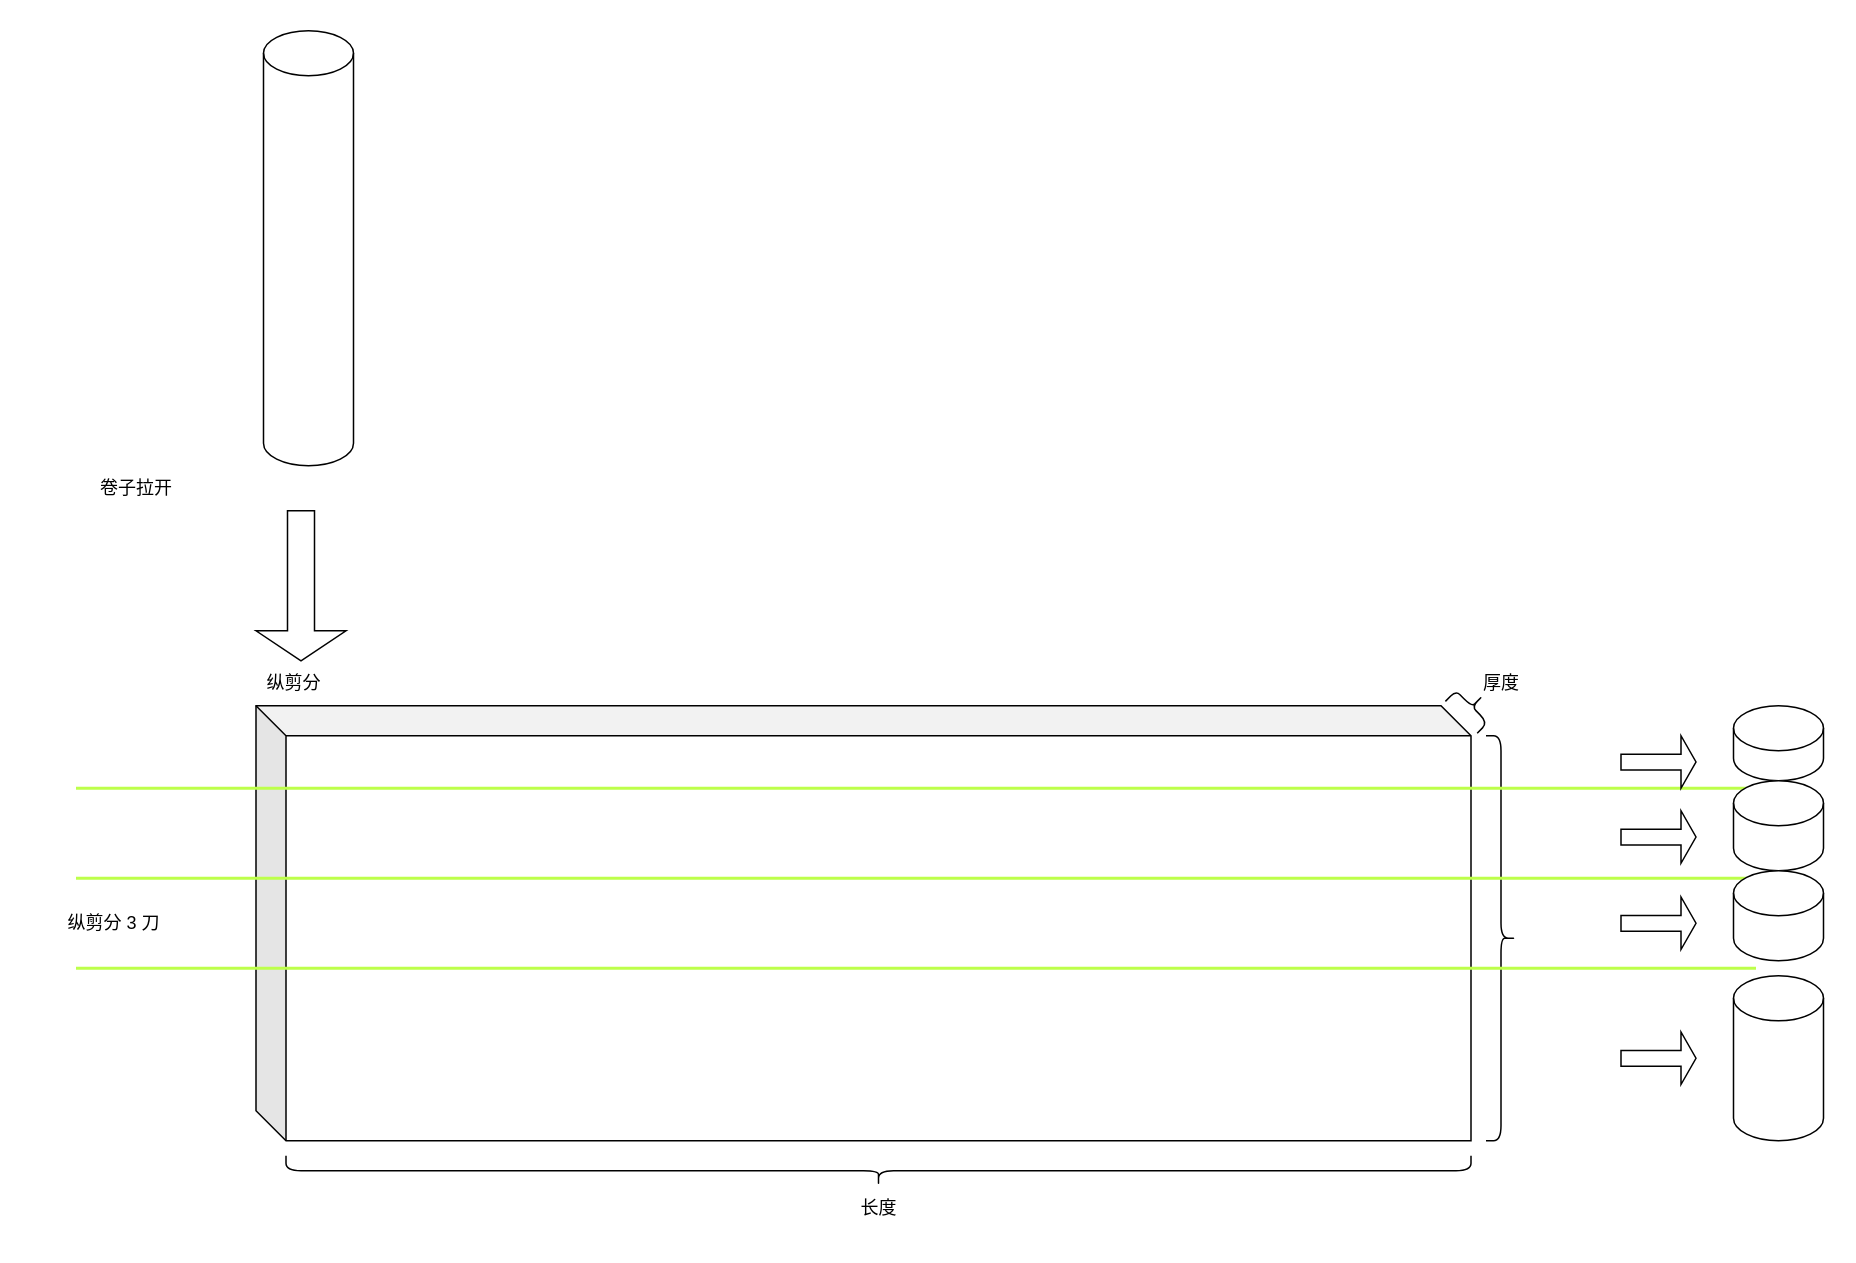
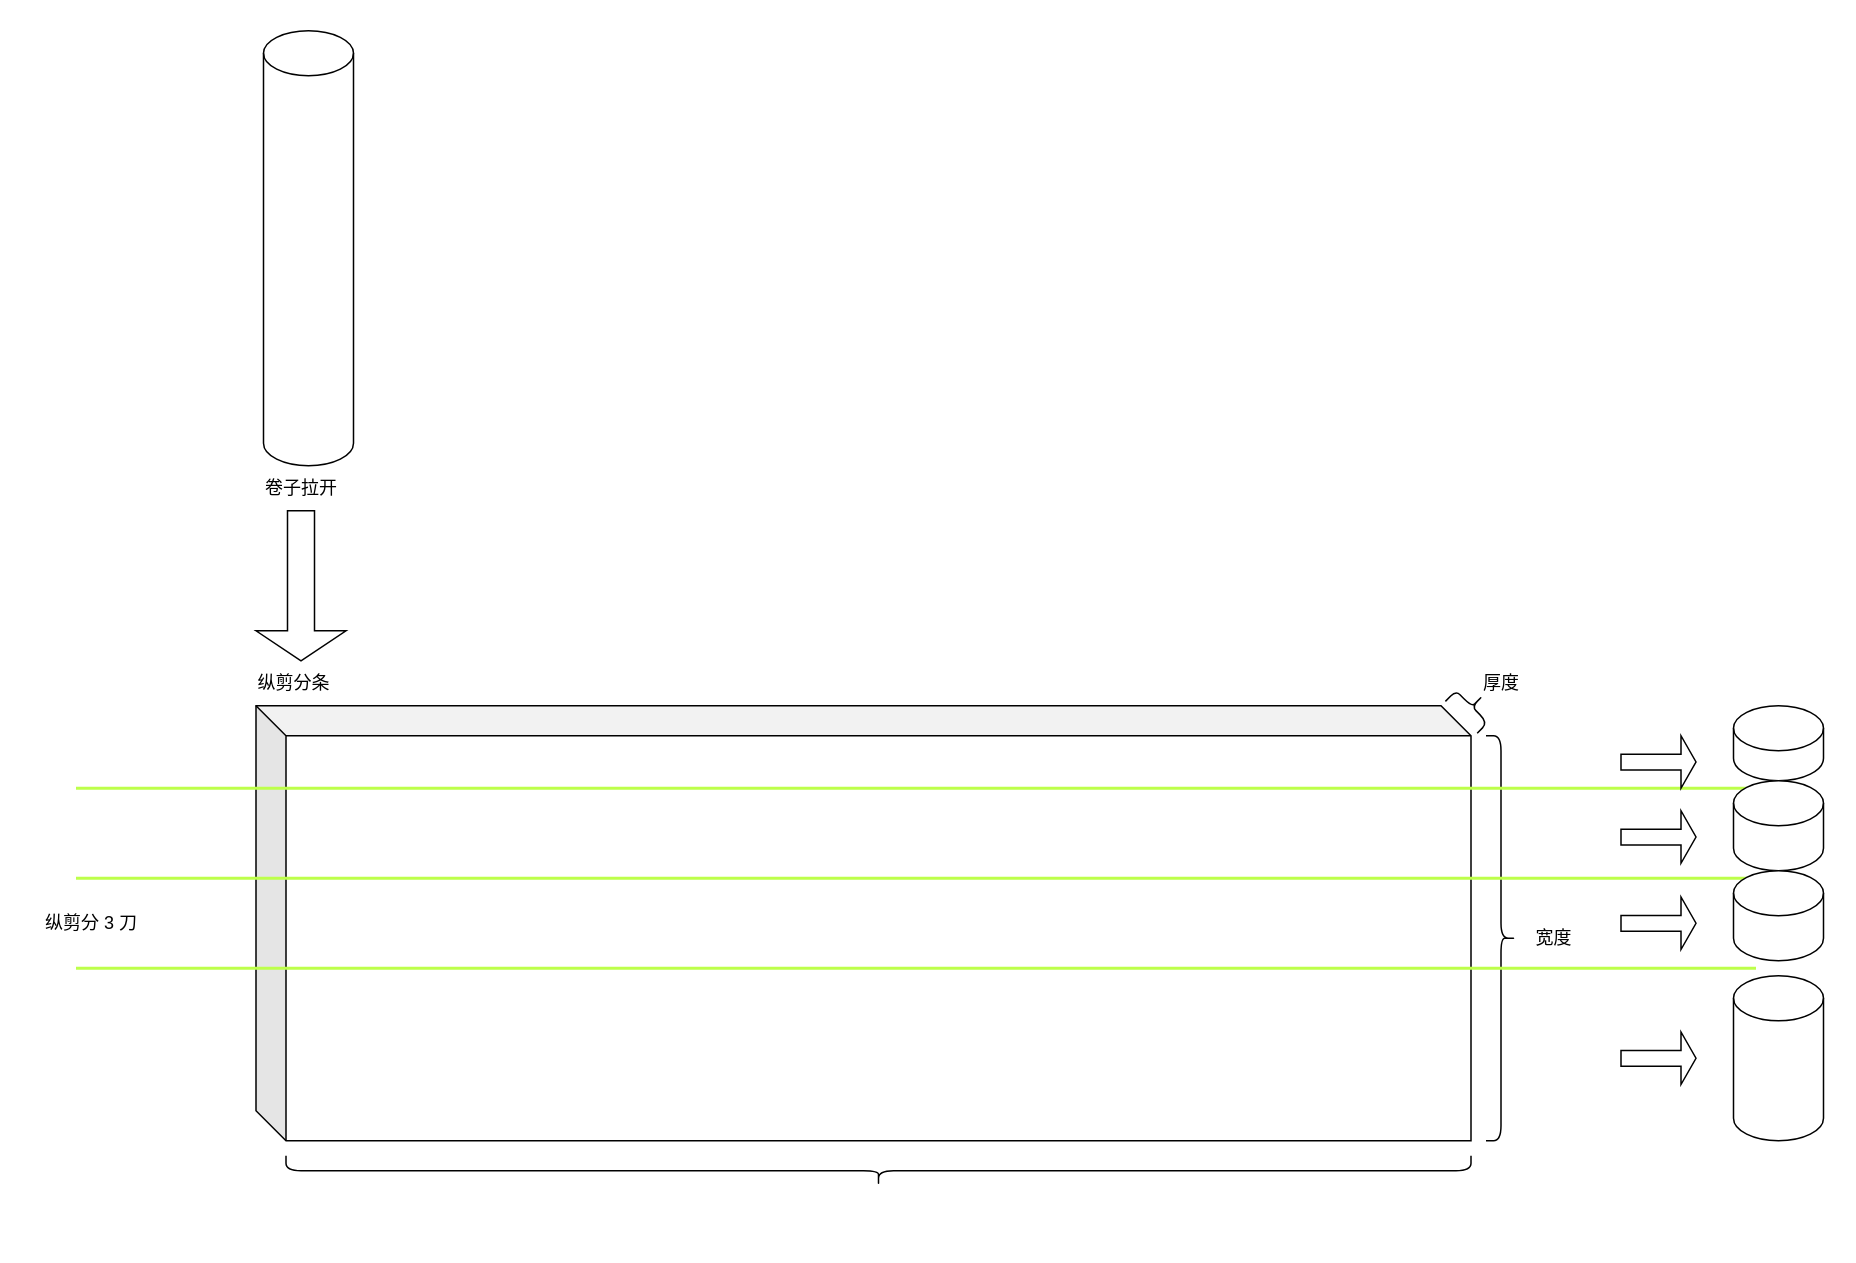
  <mxCell id="0" />
  <mxCell id="1" parent="0" />
  <mxCell id="2" value="" style="shape=cube;whiteSpace=wrap;html=1;boundedLbl=1;backgroundOutline=1;darkOpacity=0.05;darkOpacity2=0.1;" vertex="1" parent="1"><mxGeometry x="170" y="470" width="810" height="290" as="geometry" /></mxCell>
  <mxCell id="3" value="" style="shape=curlyBracket;whiteSpace=wrap;html=1;rounded=1;flipH=1;" vertex="1" parent="1"><mxGeometry x="990" y="490" width="20" height="270" as="geometry" /></mxCell>
+ <mxCell id="4" value="宽度" style="text;html=1;align=center;verticalAlign=middle;resizable=0;points=[];autosize=1;strokeColor=none;fillColor=none;" vertex="1" parent="1"><mxGeometry x="1010" y="610" width="50" height="30" as="geometry" /></mxCell>
  <mxCell id="5" value="" style="shape=curlyBracket;whiteSpace=wrap;html=1;rounded=1;flipH=1;direction=north;" vertex="1" parent="1"><mxGeometry x="190" y="770" width="790" height="20" as="geometry" /></mxCell>
- <mxCell id="6" value="长度" style="text;html=1;align=center;verticalAlign=middle;resizable=0;points=[];autosize=1;strokeColor=none;fillColor=none;" vertex="1" parent="1"><mxGeometry x="560" y="790" width="50" height="30" as="geometry" /></mxCell>
  <mxCell id="7" value="" style="shape=curlyBracket;whiteSpace=wrap;html=1;rounded=1;rotation=135;" vertex="1" parent="1"><mxGeometry x="970.61" y="455.61" width="20" height="30" as="geometry" /></mxCell>
  <mxCell id="8" value="厚度" style="text;html=1;align=center;verticalAlign=middle;resizable=0;points=[];autosize=1;strokeColor=none;fillColor=none;" vertex="1" parent="1"><mxGeometry x="975" y="440" width="50" height="30" as="geometry" /></mxCell>
  <mxCell id="9" value="" style="line;strokeWidth=2;html=1;strokeColor=#BDFF4A;" vertex="1" parent="1"><mxGeometry x="50" y="520" width="1120" height="10" as="geometry" /></mxCell>
  <mxCell id="10" value="" style="line;strokeWidth=2;html=1;strokeColor=#BDFF4A;" vertex="1" parent="1"><mxGeometry x="50" y="580" width="1120" height="10" as="geometry" /></mxCell>
  <mxCell id="11" value="" style="line;strokeWidth=2;html=1;strokeColor=#BDFF4A;" vertex="1" parent="1"><mxGeometry x="50" y="640" width="1120" height="10" as="geometry" /></mxCell>
- <mxCell id="12" value="纵剪分 3 刀" style="text;html=1;align=center;verticalAlign=middle;resizable=0;points=[];autosize=1;strokeColor=none;fillColor=none;" vertex="1" parent="1"><mxGeometry x="35" y="600" width="80" height="30" as="geometry" /></mxCell>
+ <mxCell id="12" value="纵剪分 3 刀" style="text;html=1;align=center;verticalAlign=middle;resizable=0;points=[];autosize=1;strokeColor=none;fillColor=none;" vertex="1" parent="1"><mxGeometry x="20" y="600" width="80" height="30" as="geometry" /></mxCell>
  <mxCell id="13" value="" style="shape=singleArrow;direction=south;whiteSpace=wrap;html=1;strokeColor=#000000;" vertex="1" parent="1"><mxGeometry x="170" y="340" width="60" height="100" as="geometry" /></mxCell>
- <mxCell id="14" value="&lt;span style=&quot;&quot;&gt;卷子拉开&lt;/span&gt;" style="text;html=1;align=center;verticalAlign=middle;resizable=0;points=[];autosize=1;strokeColor=none;fillColor=none;" vertex="1" parent="1"><mxGeometry x="55" y="310" width="70" height="30" as="geometry" /></mxCell>
- <mxCell id="15" value="纵剪分" style="text;html=1;align=center;verticalAlign=middle;resizable=0;points=[];autosize=1;strokeColor=none;fillColor=none;" vertex="1" parent="1"><mxGeometry x="160" y="440" width="70" height="30" as="geometry" /></mxCell>
+ <mxCell id="14" value="&lt;span style=&quot;&quot;&gt;卷子拉开&lt;/span&gt;" style="text;html=1;align=center;verticalAlign=middle;resizable=0;points=[];autosize=1;strokeColor=none;fillColor=none;" vertex="1" parent="1"><mxGeometry x="165" y="310" width="70" height="30" as="geometry" /></mxCell>
+ <mxCell id="15" value="纵剪分条" style="text;html=1;align=center;verticalAlign=middle;resizable=0;points=[];autosize=1;strokeColor=none;fillColor=none;" vertex="1" parent="1"><mxGeometry x="160" y="440" width="70" height="30" as="geometry" /></mxCell>
  <mxCell id="16" value="" style="shape=cylinder3;whiteSpace=wrap;html=1;boundedLbl=1;backgroundOutline=1;size=15;strokeColor=#000000;" vertex="1" parent="1"><mxGeometry x="175" y="20" width="60" height="290" as="geometry" /></mxCell>
  <mxCell id="17" value="" style="shape=cylinder3;whiteSpace=wrap;html=1;boundedLbl=1;backgroundOutline=1;size=15;strokeColor=#000000;" vertex="1" parent="1"><mxGeometry x="1155" y="470" width="60" height="50" as="geometry" /></mxCell>
  <mxCell id="18" value="" style="shape=cylinder3;whiteSpace=wrap;html=1;boundedLbl=1;backgroundOutline=1;size=15;strokeColor=#000000;" vertex="1" parent="1"><mxGeometry x="1155" y="520" width="60" height="60" as="geometry" /></mxCell>
  <mxCell id="19" value="" style="shape=cylinder3;whiteSpace=wrap;html=1;boundedLbl=1;backgroundOutline=1;size=15;strokeColor=#000000;" vertex="1" parent="1"><mxGeometry x="1155" y="580" width="60" height="60" as="geometry" /></mxCell>
  <mxCell id="20" value="" style="shape=cylinder3;whiteSpace=wrap;html=1;boundedLbl=1;backgroundOutline=1;size=15;strokeColor=#000000;" vertex="1" parent="1"><mxGeometry x="1155" y="650" width="60" height="110" as="geometry" /></mxCell>
  <mxCell id="21" value="" style="shape=singleArrow;direction=east;whiteSpace=wrap;html=1;strokeColor=#000000;" vertex="1" parent="1"><mxGeometry x="1080" y="490" width="50" height="35" as="geometry" /></mxCell>
  <mxCell id="22" value="" style="shape=singleArrow;direction=east;whiteSpace=wrap;html=1;strokeColor=#000000;" vertex="1" parent="1"><mxGeometry x="1080" y="540" width="50" height="35" as="geometry" /></mxCell>
  <mxCell id="23" value="" style="shape=singleArrow;direction=east;whiteSpace=wrap;html=1;strokeColor=#000000;" vertex="1" parent="1"><mxGeometry x="1080" y="597.5" width="50" height="35" as="geometry" /></mxCell>
  <mxCell id="24" value="" style="shape=singleArrow;direction=east;whiteSpace=wrap;html=1;strokeColor=#000000;" vertex="1" parent="1"><mxGeometry x="1080" y="687.5" width="50" height="35" as="geometry" /></mxCell>
